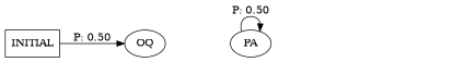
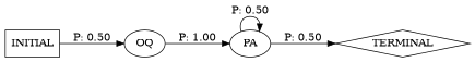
  digraph {
    rankdir=LR
    n1 [label=OQ]
    n2 [label=PA]
+   n3 [label=TERMINAL shape=diamond]
    n4 [label=INITIAL shape=box]
+   n1 -> n2 [label="P: 1.00"]
    n2 -> n2 [label="P: 0.50"]
+   n2 -> n3 [label="P: 0.50"]
    n4 -> n1 [label="P: 0.50"]
  }
